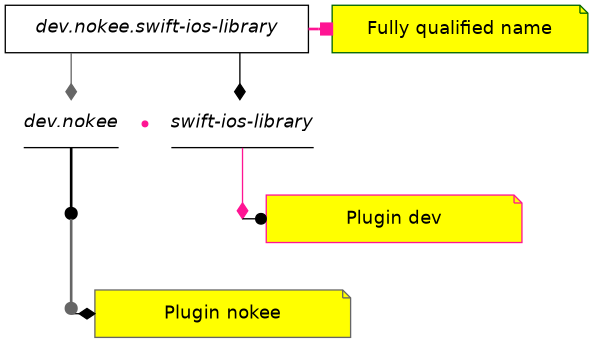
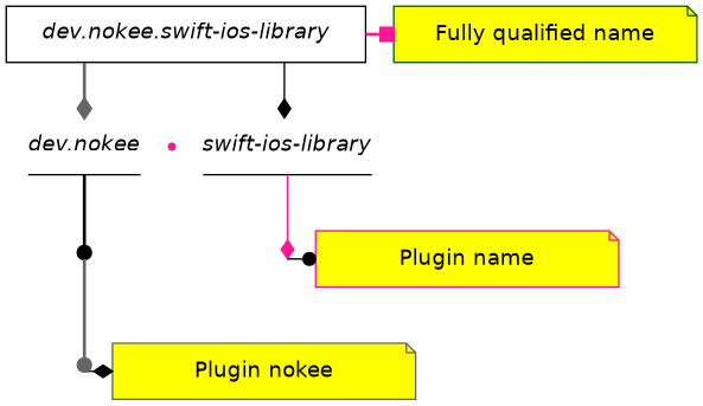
  digraph {
    fontname="DejaVu Sans"
    splines=ortho
    node [fixedsize=true fontname="DejaVu Sans" shape=point]
    edge [arrowhead=diamond color=black fontname="DejaVu Sans" style=bold]
    n1 [height=0.5 label=<<i>dev.nokee.swift-ios-library</i>> shape=rectangle width=3.2]
    n2 [color=darkgreen fillcolor=yellow height=0.5 label="Fully qualified name" shape=note style=filled width=2.7]
    n3 [height=0.5 label=<<i>dev.nokee</i>> shape=underline width=1]
    dot [color=deeppink height=0.5 width=0.06]
    n5 [height=0.5 label=<<i>swift-ios-library</i>> shape=underline width=1.5]
    01 [color=darkgreen height=0.5 width=0]
-   n7 [color=deeppink fillcolor=yellow height=0.5 label="Plugin dev" shape=note style=filled width=2.7]
+   n7 [color=deeppink fillcolor=yellow height=0.5 label="Plugin name" shape=note style=filled width=2.7]
    20 [color=deeppink height=0.5 width=0]
    n9 [color=gray40 fillcolor=yellow height=0.5 label="Plugin nokee" shape=note style=filled width=2.7]
    10 [color=gray40 height=0.5 width=0]
    subgraph sub_1 {
      rank=same
      n1
      n2
    }
    subgraph sub_2 {
      rank=same
      n3
      dot
      n5
    }
    subgraph sub_3 {
      rank=same
      01
      n7
    }
    subgraph sub_4 {
      rank=same
      20
      n9
    }
    n1 -> n2 [arrowhead=box color=deeppink]
-   n1 -> n3 [color=gray40 style=solid]
+   n1 -> n3 [color=gray40]
    n1 -> n5 [style=solid]
    n3 -> dot [style=invis arrowhead="" color=""]
    n3 -> 10 [arrowhead=dot]
    dot -> n5 [style=invis arrowhead="" color=""]
    n5 -> 01 [color=deeppink style=solid]
    01 -> n7 [arrowhead=dot style=solid]
    20 -> n9 [style=solid]
    10 -> 20 [arrowhead=dot color=gray40]
  }
